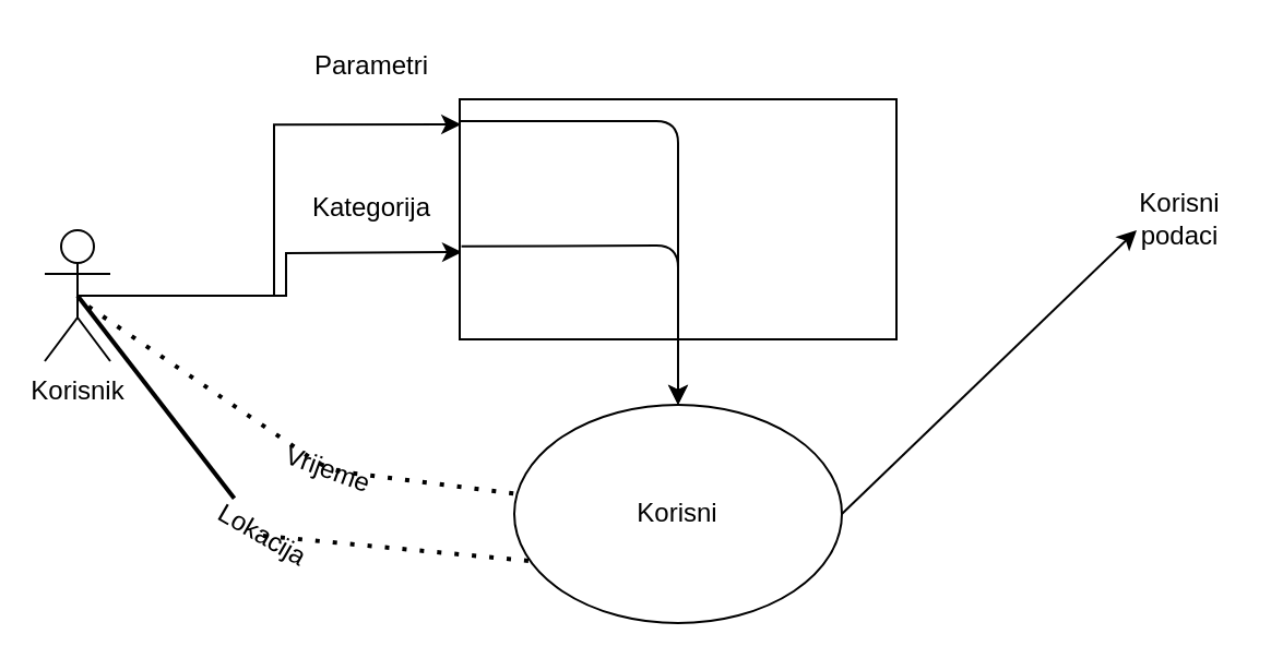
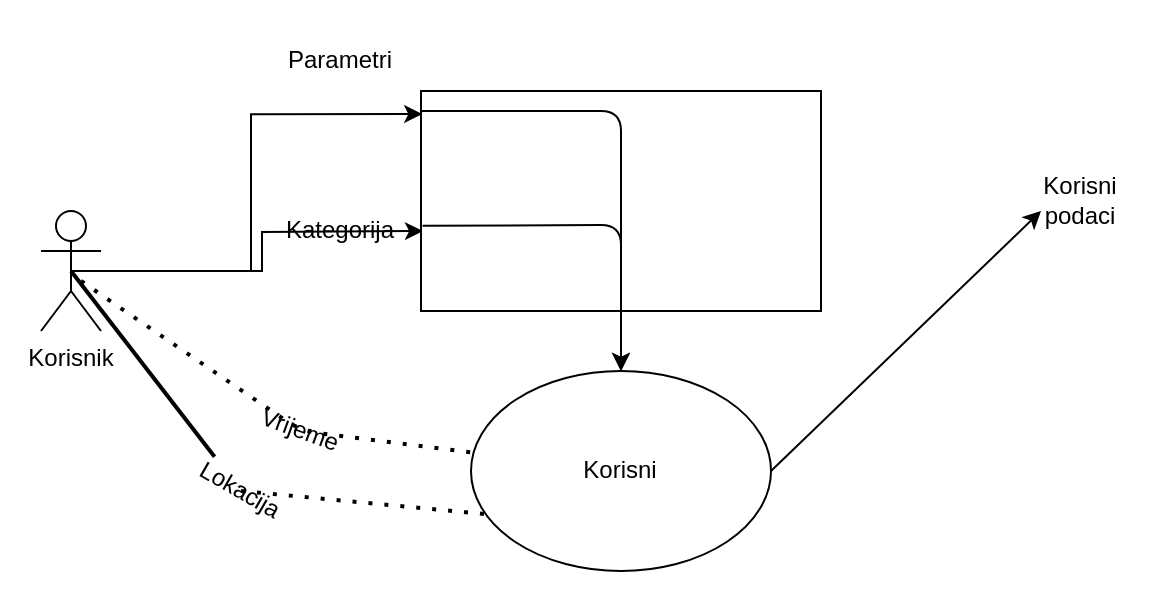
  <mxCell id="0" />
  <mxCell id="1" parent="0" />
  <mxCell id="2" style="edgeStyle=orthogonalEdgeStyle;rounded=0;orthogonalLoop=1;jettySize=auto;html=1;exitX=0.5;exitY=0.5;exitDx=0;exitDy=0;exitPerimeter=0;entryX=0.003;entryY=0.105;entryDx=0;entryDy=0;entryPerimeter=0;" edge="1" parent="1" source="4" target="5"><mxGeometry relative="1" as="geometry"><Array as="points"><mxPoint x="125" y="135" /><mxPoint x="125" y="57" /></Array></mxGeometry></mxCell>
  <mxCell id="3" style="edgeStyle=orthogonalEdgeStyle;rounded=0;orthogonalLoop=1;jettySize=auto;html=1;exitX=0.5;exitY=0.5;exitDx=0;exitDy=0;exitPerimeter=0;" edge="1" parent="1" source="4"><mxGeometry relative="1" as="geometry"><mxPoint x="211" y="115" as="targetPoint" /></mxGeometry></mxCell>
  <mxCell id="4" value="Korisnik&lt;br&gt;" style="shape=umlActor;verticalLabelPosition=bottom;verticalAlign=top;html=1;outlineConnect=0;" vertex="1" parent="1"><mxGeometry x="20" y="105" width="30" height="60" as="geometry" /></mxCell>
  <mxCell id="5" value="" style="rounded=0;whiteSpace=wrap;html=1;" vertex="1" parent="1"><mxGeometry x="210" y="45" width="200" height="110" as="geometry" /></mxCell>
  <mxCell id="6" value="Parametri" style="text;html=1;strokeColor=none;fillColor=none;align=center;verticalAlign=middle;whiteSpace=wrap;rounded=0;" vertex="1" parent="1"><mxGeometry x="150" y="20" width="40" height="20" as="geometry" /></mxCell>
- <mxCell id="7" value="Kategorija" style="text;html=1;strokeColor=none;fillColor=none;align=center;verticalAlign=middle;whiteSpace=wrap;rounded=0;" vertex="1" parent="1"><mxGeometry x="150" y="85" width="40" height="20" as="geometry" /></mxCell>
+ <mxCell id="7" value="Kategorija" style="text;html=1;strokeColor=none;fillColor=none;align=center;verticalAlign=middle;whiteSpace=wrap;rounded=0;" vertex="1" parent="1"><mxGeometry x="150" y="105" width="40" height="20" as="geometry" /></mxCell>
  <mxCell id="8" value="" style="endArrow=none;dashed=1;html=1;dashPattern=1 3;strokeWidth=2;" edge="1" parent="1" target="9"><mxGeometry width="50" height="50" relative="1" as="geometry"><mxPoint x="40" y="140" as="sourcePoint" /><mxPoint x="200" y="185" as="targetPoint" /><Array as="points"><mxPoint x="150" y="215" /></Array></mxGeometry></mxCell>
  <mxCell id="9" value="" style="ellipse;whiteSpace=wrap;html=1;" vertex="1" parent="1"><mxGeometry x="235" y="185" width="150" height="100" as="geometry" /></mxCell>
  <mxCell id="10" value="" style="endArrow=none;dashed=1;html=1;dashPattern=1 3;strokeWidth=2;exitX=0.5;exitY=0.5;exitDx=0;exitDy=0;exitPerimeter=0;" edge="1" parent="1" source="13"><mxGeometry width="50" height="50" relative="1" as="geometry"><mxPoint x="40" y="185" as="sourcePoint" /><mxPoint x="243.671" y="256.662" as="targetPoint" /></mxGeometry></mxCell>
  <mxCell id="11" value="" style="endArrow=classic;html=1;entryX=0.5;entryY=1;entryDx=0;entryDy=0;exitX=0.004;exitY=0.613;exitDx=0;exitDy=0;exitPerimeter=0;" edge="1" parent="1" source="5"><mxGeometry width="50" height="50" relative="1" as="geometry"><mxPoint x="210" y="115" as="sourcePoint" /><mxPoint x="310" y="185" as="targetPoint" /><Array as="points"><mxPoint x="310" y="112" /></Array></mxGeometry></mxCell>
  <mxCell id="12" value="" style="endArrow=classic;html=1;entryX=0.5;entryY=0;entryDx=0;entryDy=0;" edge="1" parent="1" target="9"><mxGeometry width="50" height="50" relative="1" as="geometry"><mxPoint x="210" y="55" as="sourcePoint" /><mxPoint x="440" y="105" as="targetPoint" /><Array as="points"><mxPoint x="310" y="55" /></Array></mxGeometry></mxCell>
  <mxCell id="13" value="Lokacija" style="text;html=1;strokeColor=none;fillColor=none;align=center;verticalAlign=middle;whiteSpace=wrap;rounded=0;rotation=30;" vertex="1" parent="1"><mxGeometry x="100" y="235" width="40" height="20" as="geometry" /></mxCell>
  <mxCell id="14" value="" style="endArrow=none;dashed=0;html=1;dashPattern=1 3;strokeWidth=2;exitX=0.5;exitY=0.5;exitDx=0;exitDy=0;exitPerimeter=0;" edge="1" parent="1" source="4" target="13"><mxGeometry width="50" height="50" relative="1" as="geometry"><mxPoint x="35" y="135" as="sourcePoint" /><mxPoint x="243.671" y="256.662" as="targetPoint" /></mxGeometry></mxCell>
  <mxCell id="15" value="Vrijeme" style="text;html=1;strokeColor=none;fillColor=none;align=center;verticalAlign=middle;whiteSpace=wrap;rounded=0;rotation=20;" vertex="1" parent="1"><mxGeometry x="130" y="205" width="40" height="20" as="geometry" /></mxCell>
  <mxCell id="16" value="Korisni" style="text;html=1;strokeColor=none;fillColor=none;align=center;verticalAlign=middle;whiteSpace=wrap;rounded=0;" vertex="1" parent="1"><mxGeometry x="290" y="225" width="40" height="20" as="geometry" /></mxCell>
  <mxCell id="17" value="" style="endArrow=classic;html=1;exitX=1;exitY=0.5;exitDx=0;exitDy=0;" edge="1" parent="1" source="9"><mxGeometry width="50" height="50" relative="1" as="geometry"><mxPoint x="390" y="155" as="sourcePoint" /><mxPoint x="520" y="105" as="targetPoint" /><Array as="points" /></mxGeometry></mxCell>
  <mxCell id="18" value="Korisni podaci" style="text;html=1;strokeColor=none;fillColor=none;align=center;verticalAlign=middle;whiteSpace=wrap;rounded=0;" vertex="1" parent="1"><mxGeometry x="520" y="90" width="40" height="20" as="geometry" /></mxCell>
